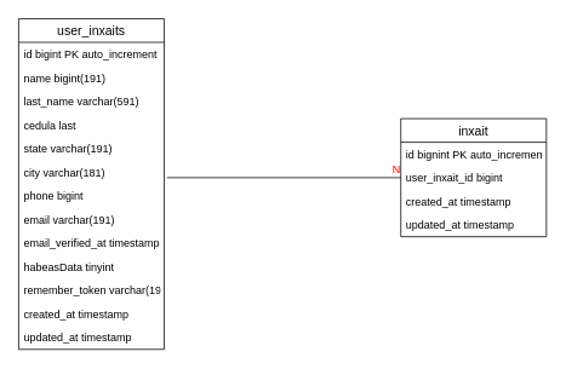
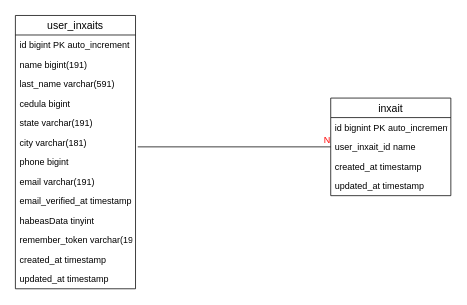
  <mxCell id="0" />
  <mxCell id="1" parent="0" />
  <mxCell id="2" value="inxait" style="swimlane;fontStyle=0;childLayout=stackLayout;horizontal=1;startSize=26;horizontalStack=0;resizeParent=1;resizeParentMax=0;resizeLast=0;collapsible=1;marginBottom=0;align=center;fontSize=14;" vertex="1" parent="1"><mxGeometry x="440" y="130" width="160" height="130" as="geometry" /></mxCell>
  <mxCell id="3" value="id bignint PK auto_increment" style="text;strokeColor=none;fillColor=none;spacingLeft=4;spacingRight=4;overflow=hidden;rotatable=0;points=[[0,0.5],[1,0.5]];portConstraint=eastwest;fontSize=12;" vertex="1" parent="2"><mxGeometry y="26" width="160" height="26" as="geometry" /></mxCell>
- <mxCell id="4" value="user_inxait_id bigint" style="text;strokeColor=none;fillColor=none;spacingLeft=4;spacingRight=4;overflow=hidden;rotatable=0;points=[[0,0.5],[1,0.5]];portConstraint=eastwest;fontSize=12;" vertex="1" parent="2"><mxGeometry y="52" width="160" height="26" as="geometry" /></mxCell>
+ <mxCell id="4" value="user_inxait_id name" style="text;strokeColor=none;fillColor=none;spacingLeft=4;spacingRight=4;overflow=hidden;rotatable=0;points=[[0,0.5],[1,0.5]];portConstraint=eastwest;fontSize=12;" vertex="1" parent="2"><mxGeometry y="52" width="160" height="26" as="geometry" /></mxCell>
  <mxCell id="5" value="created_at timestamp" style="text;strokeColor=none;fillColor=none;spacingLeft=4;spacingRight=4;overflow=hidden;rotatable=0;points=[[0,0.5],[1,0.5]];portConstraint=eastwest;fontSize=12;" vertex="1" parent="2"><mxGeometry y="78" width="160" height="26" as="geometry" /></mxCell>
  <mxCell id="6" value="updated_at timestamp" style="text;strokeColor=none;fillColor=none;spacingLeft=4;spacingRight=4;overflow=hidden;rotatable=0;points=[[0,0.5],[1,0.5]];portConstraint=eastwest;fontSize=12;" vertex="1" parent="2"><mxGeometry y="104" width="160" height="26" as="geometry" /></mxCell>
  <mxCell id="7" value="user_inxaits" style="swimlane;fontStyle=0;childLayout=stackLayout;horizontal=1;startSize=26;horizontalStack=0;resizeParent=1;resizeParentMax=0;resizeLast=0;collapsible=1;marginBottom=0;align=center;fontSize=14;" vertex="1" parent="1"><mxGeometry x="20" y="20" width="160" height="364" as="geometry" /></mxCell>
  <mxCell id="8" value="id bigint PK auto_increment" style="text;strokeColor=none;fillColor=none;spacingLeft=4;spacingRight=4;overflow=hidden;rotatable=0;points=[[0,0.5],[1,0.5]];portConstraint=eastwest;fontSize=12;" vertex="1" parent="7"><mxGeometry y="26" width="160" height="26" as="geometry" /></mxCell>
  <mxCell id="9" value="name bigint(191)" style="text;strokeColor=none;fillColor=none;spacingLeft=4;spacingRight=4;overflow=hidden;rotatable=0;points=[[0,0.5],[1,0.5]];portConstraint=eastwest;fontSize=12;" vertex="1" parent="7"><mxGeometry y="52" width="160" height="26" as="geometry" /></mxCell>
  <mxCell id="10" value="last_name varchar(591)" style="text;strokeColor=none;fillColor=none;spacingLeft=4;spacingRight=4;overflow=hidden;rotatable=0;points=[[0,0.5],[1,0.5]];portConstraint=eastwest;fontSize=12;" vertex="1" parent="7"><mxGeometry y="78" width="160" height="26" as="geometry" /></mxCell>
- <mxCell id="11" value="cedula last" style="text;strokeColor=none;fillColor=none;spacingLeft=4;spacingRight=4;overflow=hidden;rotatable=0;points=[[0,0.5],[1,0.5]];portConstraint=eastwest;fontSize=12;" vertex="1" parent="7"><mxGeometry y="104" width="160" height="26" as="geometry" /></mxCell>
+ <mxCell id="11" value="cedula bigint" style="text;strokeColor=none;fillColor=none;spacingLeft=4;spacingRight=4;overflow=hidden;rotatable=0;points=[[0,0.5],[1,0.5]];portConstraint=eastwest;fontSize=12;" vertex="1" parent="7"><mxGeometry y="104" width="160" height="26" as="geometry" /></mxCell>
  <mxCell id="12" value="state varchar(191)" style="text;strokeColor=none;fillColor=none;spacingLeft=4;spacingRight=4;overflow=hidden;rotatable=0;points=[[0,0.5],[1,0.5]];portConstraint=eastwest;fontSize=12;" vertex="1" parent="7"><mxGeometry y="130" width="160" height="26" as="geometry" /></mxCell>
  <mxCell id="13" value="city varchar(181)" style="text;strokeColor=none;fillColor=none;spacingLeft=4;spacingRight=4;overflow=hidden;rotatable=0;points=[[0,0.5],[1,0.5]];portConstraint=eastwest;fontSize=12;" vertex="1" parent="7"><mxGeometry y="156" width="160" height="26" as="geometry" /></mxCell>
  <mxCell id="14" value="phone bigint" style="text;strokeColor=none;fillColor=none;spacingLeft=4;spacingRight=4;overflow=hidden;rotatable=0;points=[[0,0.5],[1,0.5]];portConstraint=eastwest;fontSize=12;" vertex="1" parent="7"><mxGeometry y="182" width="160" height="26" as="geometry" /></mxCell>
  <mxCell id="15" value="email varchar(191)" style="text;strokeColor=none;fillColor=none;spacingLeft=4;spacingRight=4;overflow=hidden;rotatable=0;points=[[0,0.5],[1,0.5]];portConstraint=eastwest;fontSize=12;" vertex="1" parent="7"><mxGeometry y="208" width="160" height="26" as="geometry" /></mxCell>
  <mxCell id="16" value="email_verified_at timestamp" style="text;strokeColor=none;fillColor=none;spacingLeft=4;spacingRight=4;overflow=hidden;rotatable=0;points=[[0,0.5],[1,0.5]];portConstraint=eastwest;fontSize=12;" vertex="1" parent="7"><mxGeometry y="234" width="160" height="26" as="geometry" /></mxCell>
  <mxCell id="17" value="habeasData tinyint" style="text;strokeColor=none;fillColor=none;spacingLeft=4;spacingRight=4;overflow=hidden;rotatable=0;points=[[0,0.5],[1,0.5]];portConstraint=eastwest;fontSize=12;" vertex="1" parent="7"><mxGeometry y="260" width="160" height="26" as="geometry" /></mxCell>
  <mxCell id="18" value="remember_token varchar(191)" style="text;strokeColor=none;fillColor=none;spacingLeft=4;spacingRight=4;overflow=hidden;rotatable=0;points=[[0,0.5],[1,0.5]];portConstraint=eastwest;fontSize=12;" vertex="1" parent="7"><mxGeometry y="286" width="160" height="26" as="geometry" /></mxCell>
  <mxCell id="19" value="created_at timestamp" style="text;strokeColor=none;fillColor=none;spacingLeft=4;spacingRight=4;overflow=hidden;rotatable=0;points=[[0,0.5],[1,0.5]];portConstraint=eastwest;fontSize=12;" vertex="1" parent="7"><mxGeometry y="312" width="160" height="26" as="geometry" /></mxCell>
  <mxCell id="20" value="updated_at timestamp" style="text;strokeColor=none;fillColor=none;spacingLeft=4;spacingRight=4;overflow=hidden;rotatable=0;points=[[0,0.5],[1,0.5]];portConstraint=eastwest;fontSize=12;" vertex="1" parent="7"><mxGeometry y="338" width="160" height="26" as="geometry" /></mxCell>
  <mxCell id="21" value="" style="endArrow=none;html=1;rounded=0;entryX=0;entryY=0.5;entryDx=0;entryDy=0;" edge="1" parent="1" target="4"><mxGeometry relative="1" as="geometry"><mxPoint x="183" y="195" as="sourcePoint" /><mxPoint x="410" y="300" as="targetPoint" /></mxGeometry></mxCell>
  <mxCell id="22" value="N" style="resizable=0;html=1;align=right;verticalAlign=bottom;fontColor=#FF0000;" connectable="0" vertex="1" parent="21"><mxGeometry x="1" relative="1" as="geometry" /></mxCell>
